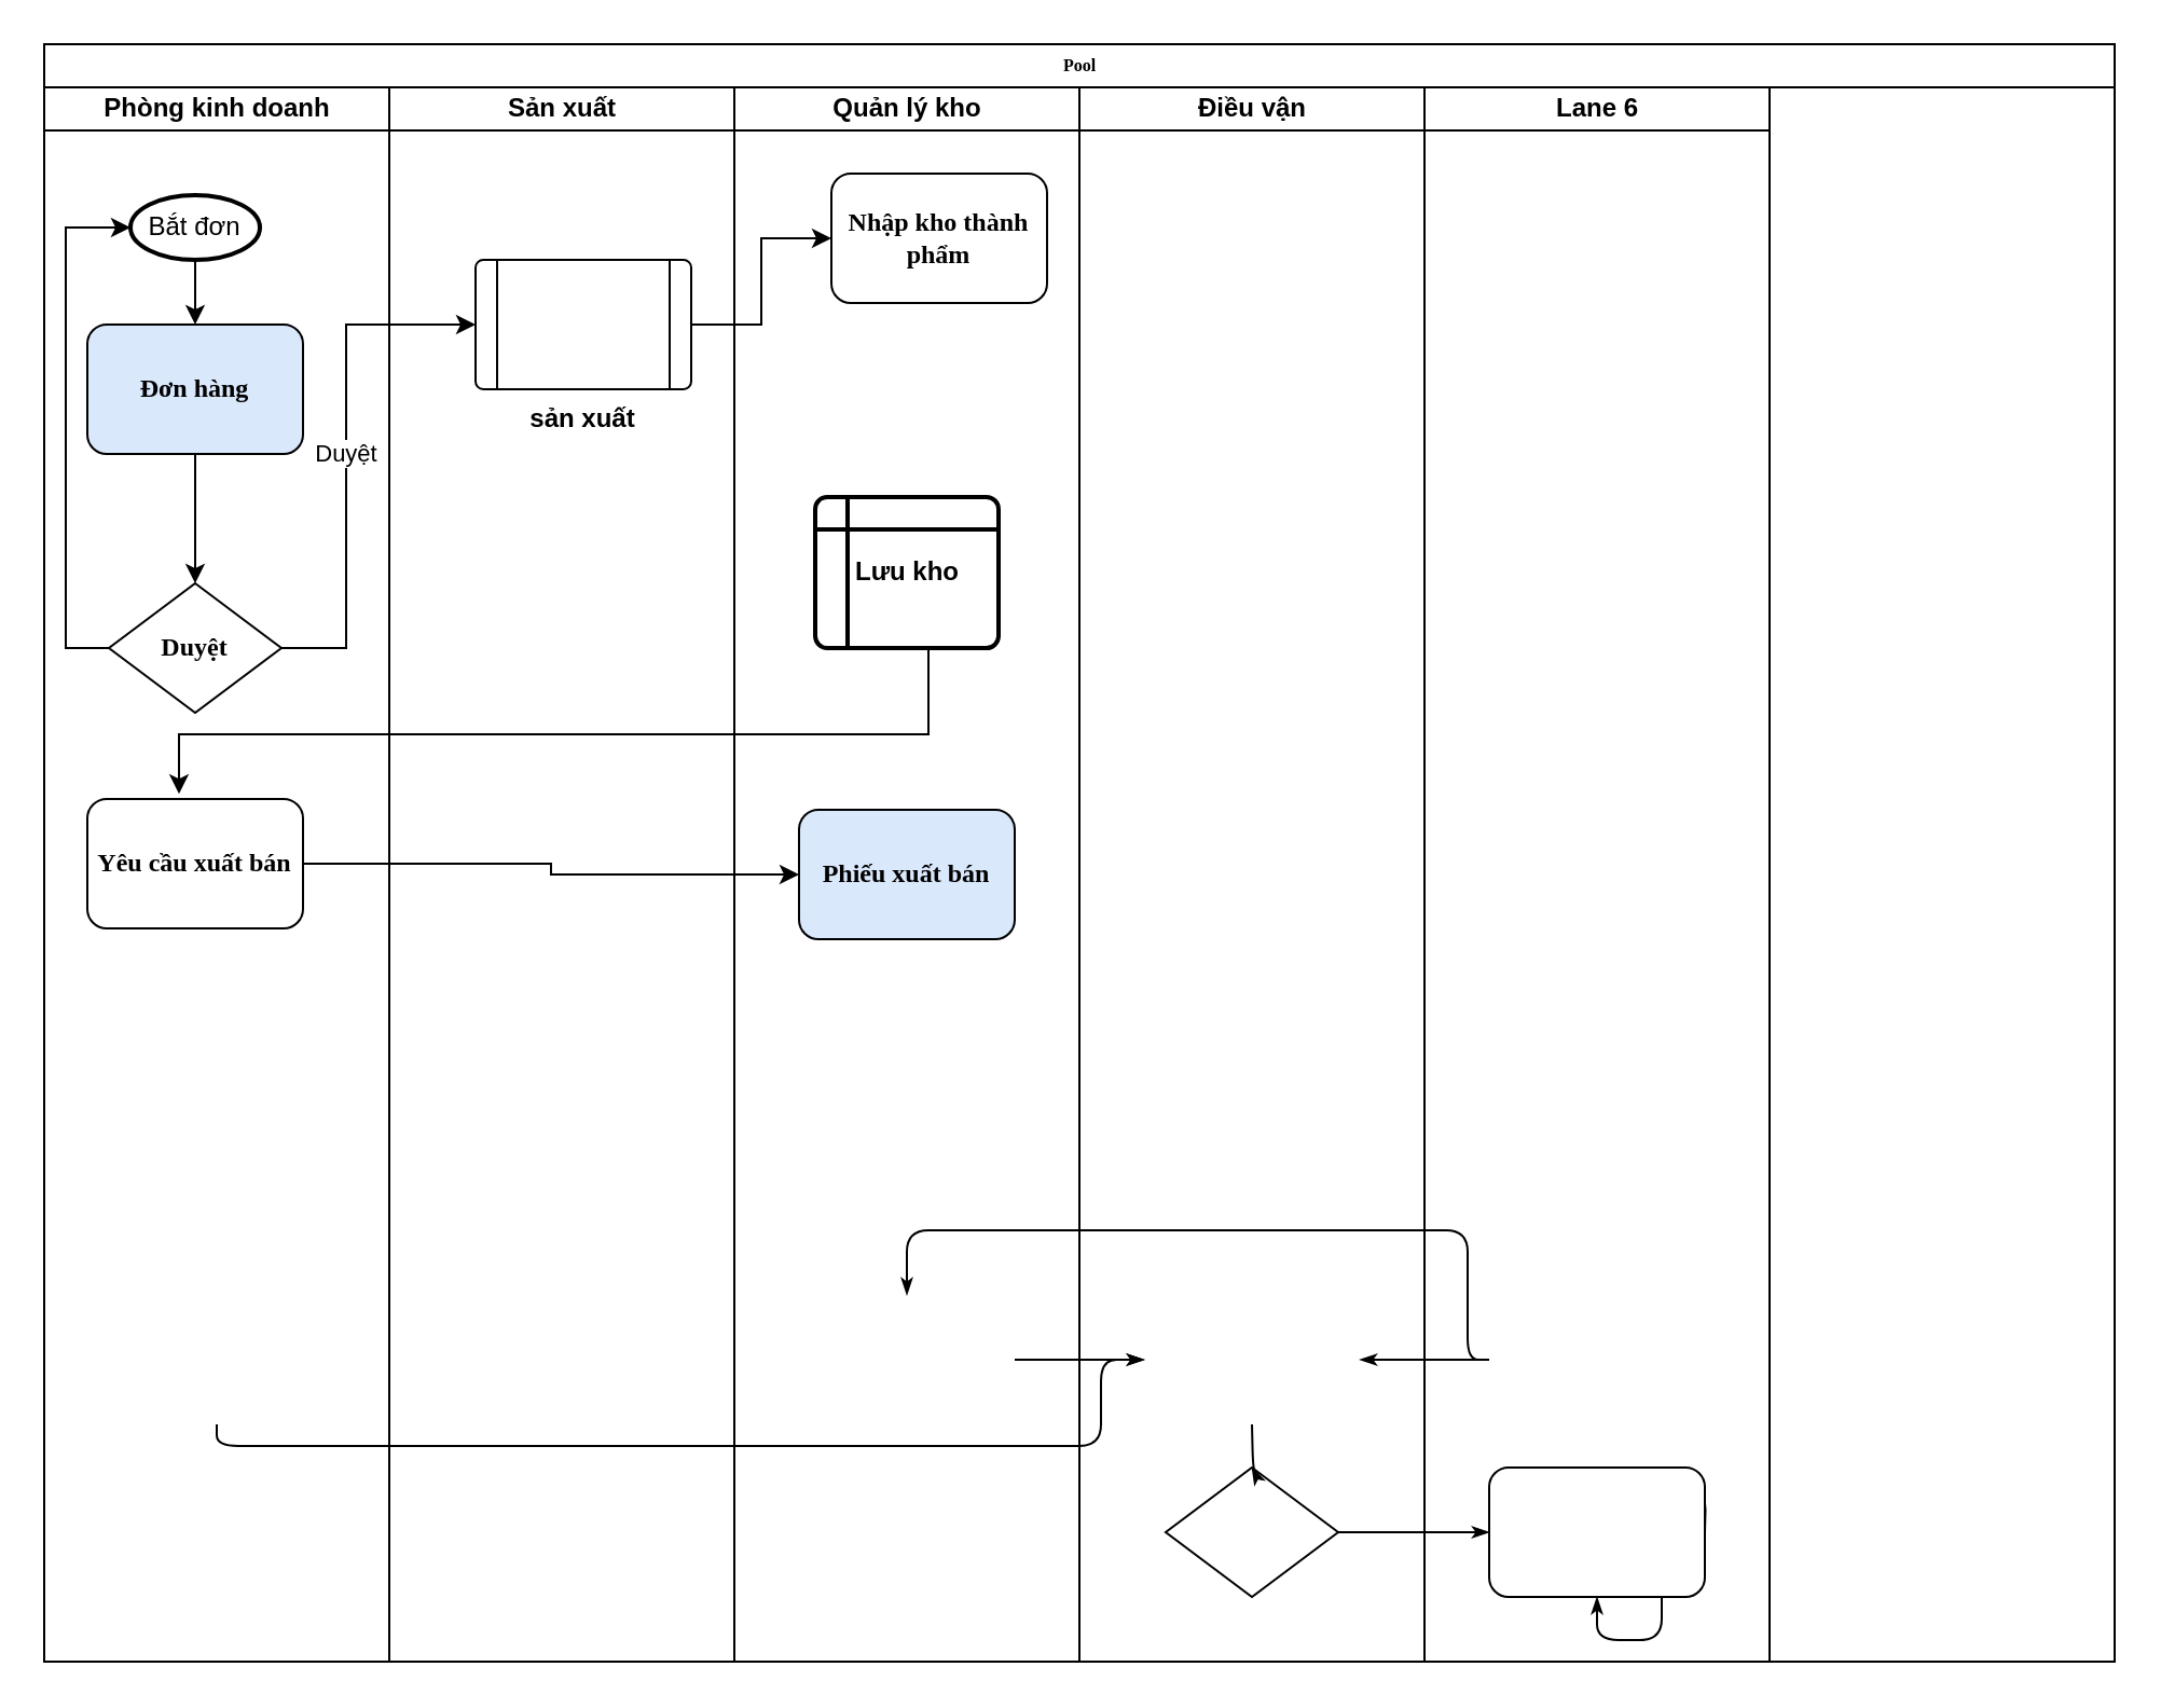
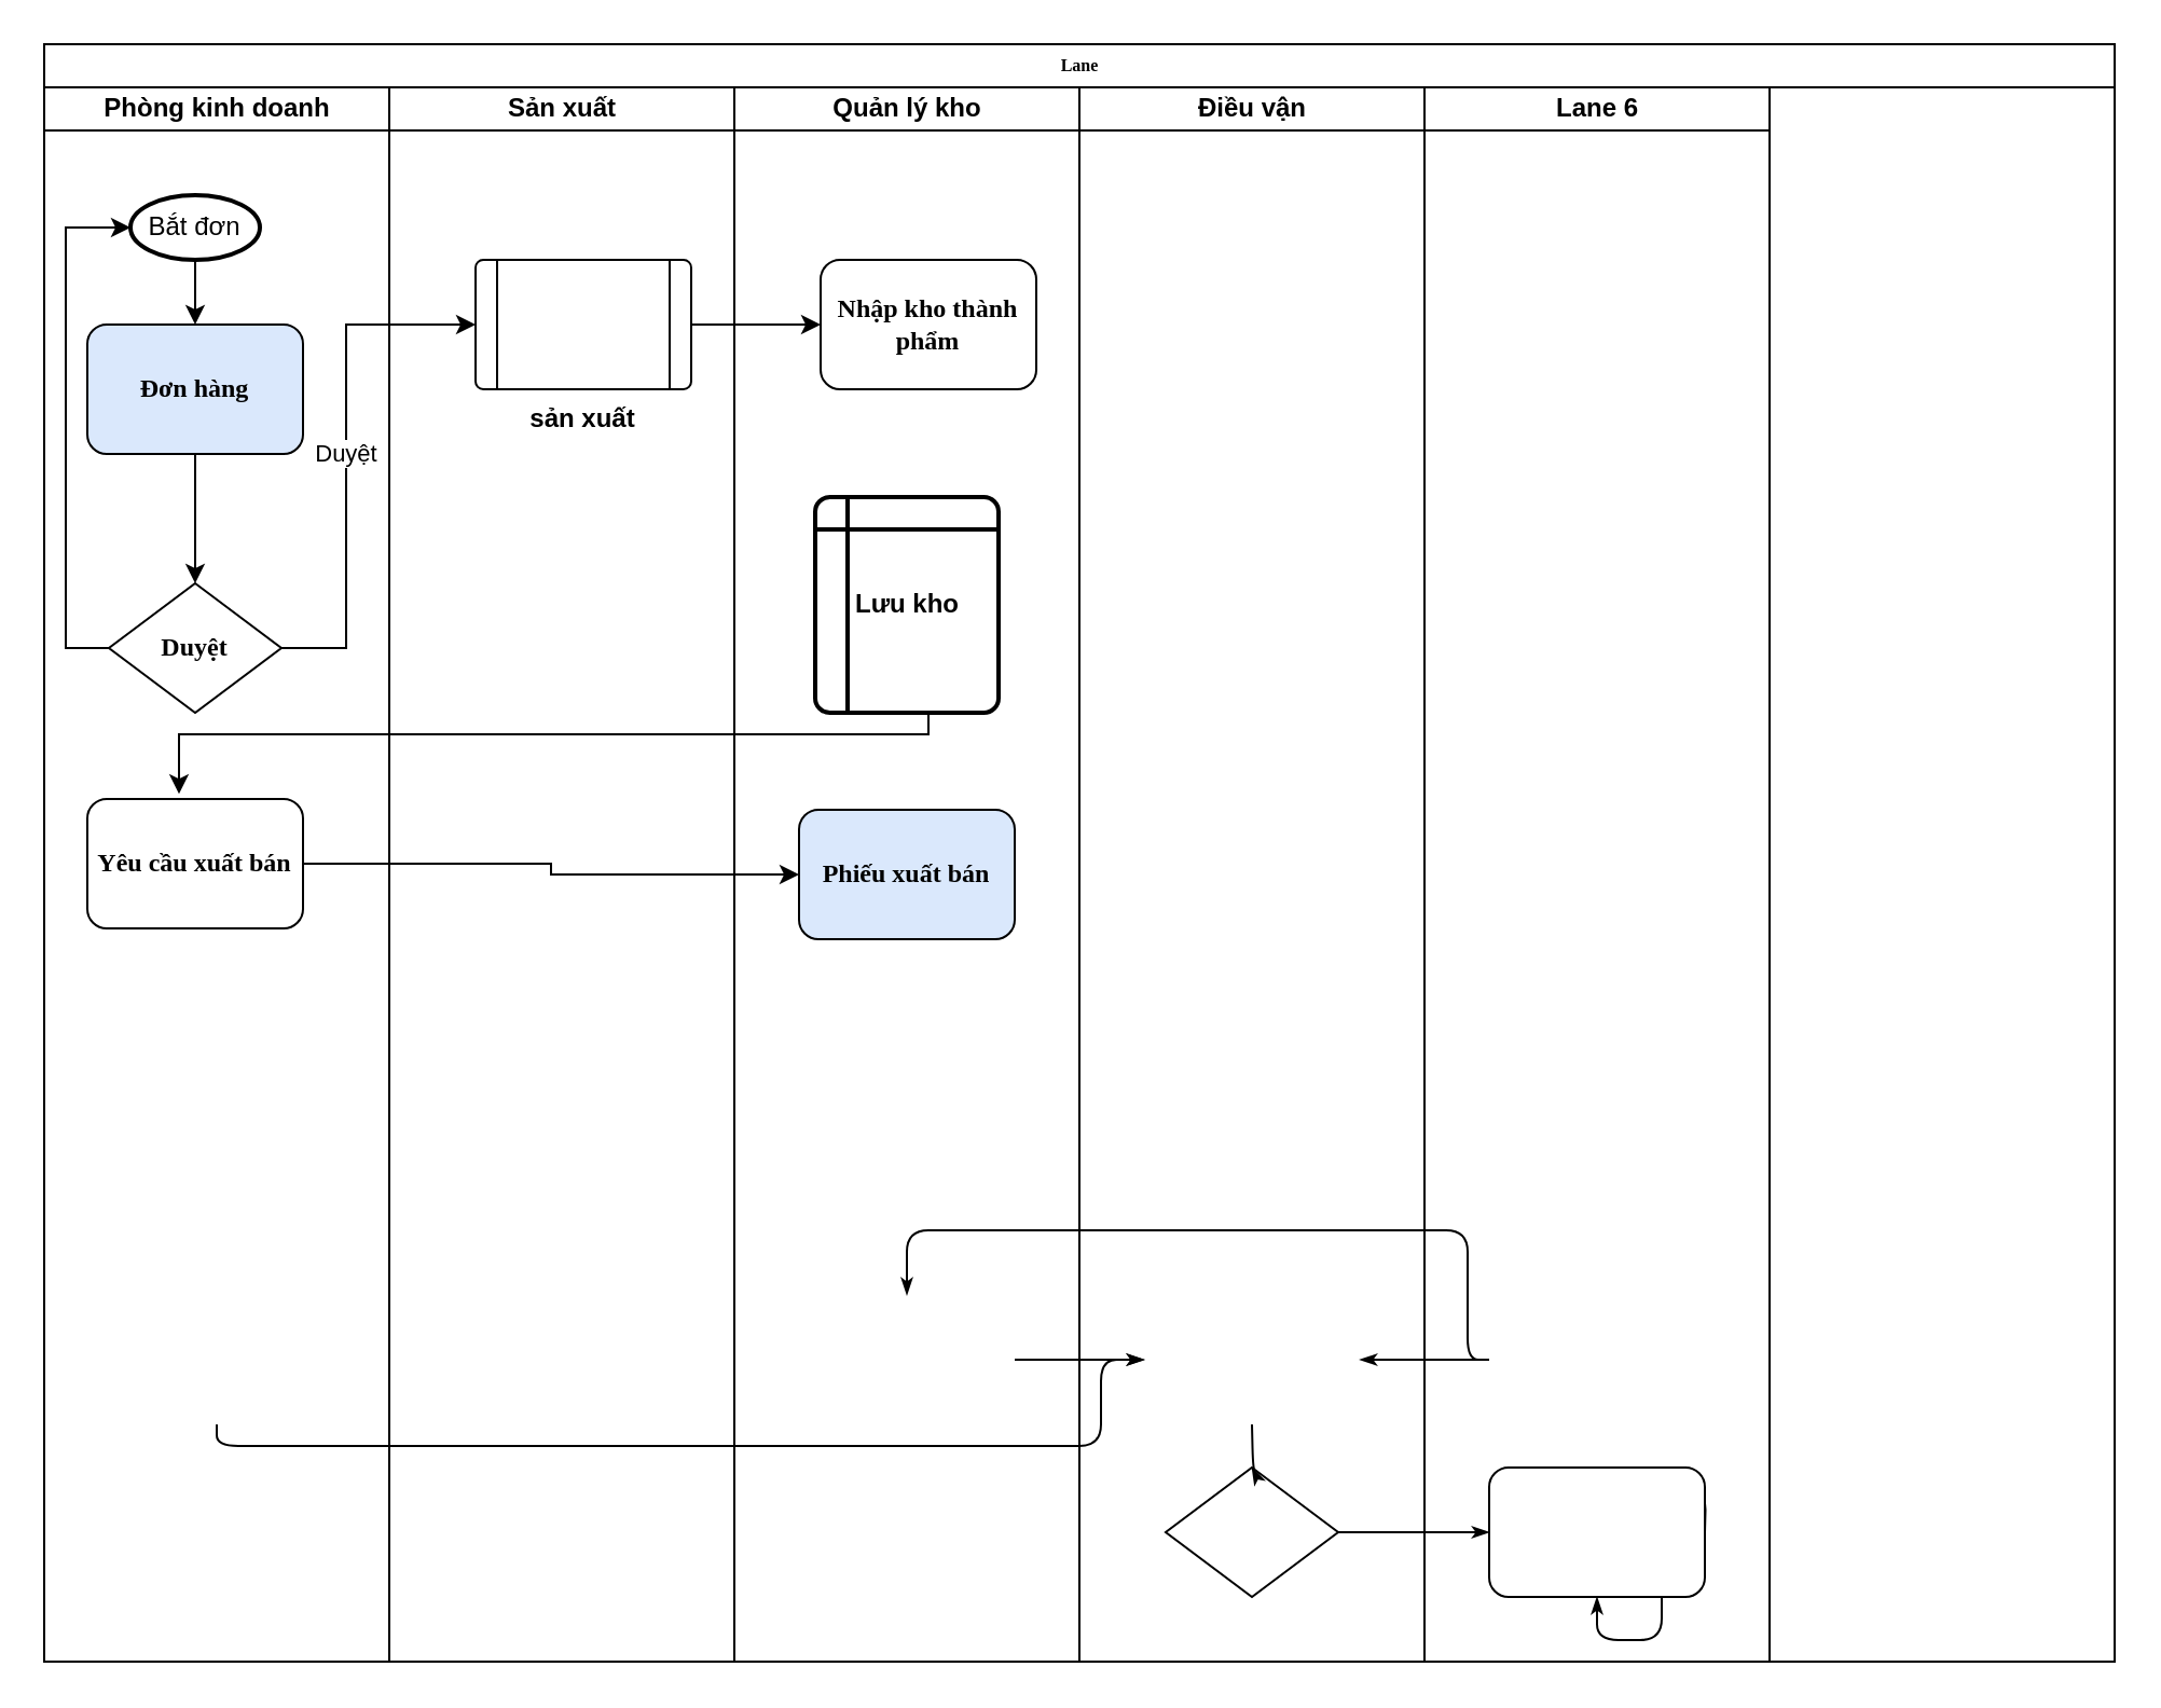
  <mxCell id="0" />
  <mxCell id="1" parent="0" />
- <mxCell id="2" value="Pool" style="swimlane;html=1;childLayout=stackLayout;startSize=20;rounded=0;shadow=0;labelBackgroundColor=none;strokeWidth=1;fontFamily=Verdana;fontSize=8;align=center;" parent="1" vertex="1"><mxGeometry x="20" y="20" width="960" height="750" as="geometry" /></mxCell>
+ <mxCell id="2" value="Lane" style="swimlane;html=1;childLayout=stackLayout;startSize=20;rounded=0;shadow=0;labelBackgroundColor=none;strokeWidth=1;fontFamily=Verdana;fontSize=8;align=center;" parent="1" vertex="1"><mxGeometry x="20" y="20" width="960" height="750" as="geometry" /></mxCell>
  <mxCell id="3" value="Phòng kinh doanh" style="swimlane;html=1;startSize=20;" parent="2" vertex="1"><mxGeometry y="20" width="160" height="730" as="geometry" /></mxCell>
  <mxCell id="4" style="edgeStyle=orthogonalEdgeStyle;rounded=0;orthogonalLoop=1;jettySize=auto;html=1;" edge="1" parent="3" source="5" target="9"><mxGeometry relative="1" as="geometry" /></mxCell>
  <mxCell id="5" value="&lt;font style=&quot;font-size: 12px;&quot;&gt;&lt;b&gt;Đơn hàng&lt;/b&gt;&lt;/font&gt;" style="rounded=1;whiteSpace=wrap;html=1;shadow=0;labelBackgroundColor=none;strokeWidth=1;fontFamily=Verdana;fontSize=8;align=center;fillColor=#dae8fc;" parent="3" vertex="1"><mxGeometry x="20" y="110" width="100" height="60" as="geometry" /></mxCell>
  <mxCell id="6" style="edgeStyle=orthogonalEdgeStyle;rounded=0;orthogonalLoop=1;jettySize=auto;html=1;" edge="1" parent="3" source="7" target="5"><mxGeometry relative="1" as="geometry" /></mxCell>
  <mxCell id="7" value="Bắt đơn" style="strokeWidth=2;html=1;shape=mxgraph.flowchart.start_1;whiteSpace=wrap;" vertex="1" parent="3"><mxGeometry x="40" y="50" width="60" height="30" as="geometry" /></mxCell>
  <mxCell id="8" style="edgeStyle=orthogonalEdgeStyle;rounded=0;orthogonalLoop=1;jettySize=auto;html=1;entryX=0;entryY=0.5;entryDx=0;entryDy=0;entryPerimeter=0;" edge="1" parent="3" source="9" target="7"><mxGeometry relative="1" as="geometry"><Array as="points"><mxPoint x="10" y="260" /><mxPoint x="10" y="65" /></Array></mxGeometry></mxCell>
  <mxCell id="9" value="&lt;font style=&quot;font-size: 12px;&quot;&gt;&lt;b&gt;Duyệt&lt;/b&gt;&lt;/font&gt;" style="rhombus;whiteSpace=wrap;html=1;rounded=0;shadow=0;labelBackgroundColor=none;strokeWidth=1;fontFamily=Verdana;fontSize=8;align=center;" parent="3" vertex="1"><mxGeometry x="30" y="230" width="80" height="60" as="geometry" /></mxCell>
  <mxCell id="10" value="&lt;font style=&quot;font-size: 12px;&quot;&gt;Yêu cầu xuất bán&lt;/font&gt;" style="rounded=1;whiteSpace=wrap;html=1;shadow=0;labelBackgroundColor=none;strokeWidth=1;fontFamily=Verdana;fontSize=8;align=center;fontStyle=1" parent="3" vertex="1"><mxGeometry x="20" y="330" width="100" height="60" as="geometry" /></mxCell>
  <mxCell id="11" style="edgeStyle=orthogonalEdgeStyle;rounded=1;html=1;labelBackgroundColor=none;startArrow=none;startFill=0;startSize=5;endArrow=classicThin;endFill=1;endSize=5;jettySize=auto;orthogonalLoop=1;strokeWidth=1;fontFamily=Verdana;fontSize=8" parent="2" source="24" edge="1"><mxGeometry relative="1" as="geometry"><mxPoint x="670" y="690" as="targetPoint" /></mxGeometry></mxCell>
  <mxCell id="12" style="edgeStyle=orthogonalEdgeStyle;rounded=1;html=1;labelBackgroundColor=none;startArrow=none;startFill=0;startSize=5;endArrow=classicThin;endFill=1;endSize=5;jettySize=auto;orthogonalLoop=1;strokeWidth=1;fontFamily=Verdana;fontSize=8" parent="2" target="27" edge="1"><mxGeometry relative="1" as="geometry"><mxPoint x="770" y="690" as="sourcePoint" /></mxGeometry></mxCell>
  <mxCell id="13" style="edgeStyle=orthogonalEdgeStyle;rounded=1;html=1;labelBackgroundColor=none;startArrow=none;startFill=0;startSize=5;endArrow=classicThin;endFill=1;endSize=5;jettySize=auto;orthogonalLoop=1;strokeWidth=1;fontFamily=Verdana;fontSize=8" parent="2" edge="1"><mxGeometry relative="1" as="geometry"><Array as="points"><mxPoint x="660" y="610" /><mxPoint x="660" y="550" /><mxPoint x="400" y="550" /></Array><mxPoint x="670" y="610" as="sourcePoint" /><mxPoint x="400.0" y="580" as="targetPoint" /></mxGeometry></mxCell>
  <mxCell id="14" style="edgeStyle=orthogonalEdgeStyle;rounded=1;html=1;labelBackgroundColor=none;startArrow=none;startFill=0;startSize=5;endArrow=classicThin;endFill=1;endSize=5;jettySize=auto;orthogonalLoop=1;strokeColor=#000000;strokeWidth=1;fontFamily=Verdana;fontSize=8;fontColor=#000000;" parent="2" edge="1"><mxGeometry relative="1" as="geometry"><mxPoint x="670" y="610" as="sourcePoint" /><mxPoint x="610" y="610" as="targetPoint" /></mxGeometry></mxCell>
  <mxCell id="15" style="edgeStyle=orthogonalEdgeStyle;rounded=1;html=1;labelBackgroundColor=none;startArrow=none;startFill=0;startSize=5;endArrow=classicThin;endFill=1;endSize=5;jettySize=auto;orthogonalLoop=1;strokeWidth=1;fontFamily=Verdana;fontSize=8" parent="2" edge="1"><mxGeometry relative="1" as="geometry"><Array as="points"><mxPoint x="80" y="650" /><mxPoint x="490" y="650" /><mxPoint x="490" y="610" /></Array><mxPoint x="80.0" y="640" as="sourcePoint" /><mxPoint x="510" y="610" as="targetPoint" /></mxGeometry></mxCell>
  <mxCell id="16" style="edgeStyle=orthogonalEdgeStyle;rounded=1;html=1;labelBackgroundColor=none;startArrow=none;startFill=0;startSize=5;endArrow=classicThin;endFill=1;endSize=5;jettySize=auto;orthogonalLoop=1;strokeWidth=1;fontFamily=Verdana;fontSize=8" parent="2" edge="1"><mxGeometry relative="1" as="geometry"><mxPoint x="450" y="610" as="sourcePoint" /><mxPoint x="510" y="610" as="targetPoint" /></mxGeometry></mxCell>
  <mxCell id="17" value="Sản xuất" style="swimlane;html=1;startSize=20;" parent="2" vertex="1"><mxGeometry x="160" y="20" width="160" height="730" as="geometry" /></mxCell>
  <mxCell id="18" value="&lt;font style=&quot;font-size: 12px;&quot;&gt;&lt;b&gt;sản xuất&lt;/b&gt;&lt;/font&gt;" style="verticalLabelPosition=bottom;verticalAlign=top;html=1;shape=process;whiteSpace=wrap;rounded=1;size=0.1;arcSize=6;" vertex="1" parent="17"><mxGeometry x="40" y="80" width="100" height="60" as="geometry" /></mxCell>
  <mxCell id="19" value="Quản lý kho" style="swimlane;html=1;startSize=20;" parent="2" vertex="1"><mxGeometry x="320" y="20" width="160" height="730" as="geometry" /></mxCell>
- <mxCell id="20" value="&lt;font style=&quot;font-size: 12px;&quot;&gt;&lt;b&gt;Nhập kho thành phẩm&lt;/b&gt;&lt;/font&gt;" style="rounded=1;whiteSpace=wrap;html=1;shadow=0;labelBackgroundColor=none;strokeWidth=1;fontFamily=Verdana;fontSize=8;align=center;" parent="19" vertex="1"><mxGeometry x="45" y="40" width="100" height="60" as="geometry" /></mxCell>
+ <mxCell id="20" value="&lt;font style=&quot;font-size: 12px;&quot;&gt;&lt;b&gt;Nhập kho thành phẩm&lt;/b&gt;&lt;/font&gt;" style="rounded=1;whiteSpace=wrap;html=1;shadow=0;labelBackgroundColor=none;strokeWidth=1;fontFamily=Verdana;fontSize=8;align=center;" parent="19" vertex="1"><mxGeometry x="40" y="80" width="100" height="60" as="geometry" /></mxCell>
  <mxCell id="21" value="&lt;b&gt;&lt;font style=&quot;font-size: 12px;&quot;&gt;Phiếu xuất bán&lt;/font&gt;&lt;/b&gt;" style="rounded=1;whiteSpace=wrap;html=1;shadow=0;labelBackgroundColor=none;strokeWidth=1;fontFamily=Verdana;fontSize=8;align=center;fillColor=#dae8fc;" parent="19" vertex="1"><mxGeometry x="30" y="335" width="100" height="60" as="geometry" /></mxCell>
- <mxCell id="22" value="Lưu kho" style="shape=internalStorage;whiteSpace=wrap;html=1;dx=15;dy=15;rounded=1;arcSize=8;strokeWidth=2;fontSize=12;fontStyle=1" vertex="1" parent="19"><mxGeometry x="37.5" y="190" width="85" height="70" as="geometry" /></mxCell>
+ <mxCell id="22" value="Lưu kho" style="shape=internalStorage;whiteSpace=wrap;html=1;dx=15;dy=15;rounded=1;arcSize=8;strokeWidth=2;fontSize=12;fontStyle=1" vertex="1" parent="19"><mxGeometry x="37.5" y="190" width="85" height="100" as="geometry" /></mxCell>
  <mxCell id="23" value="Điều vận" style="swimlane;html=1;startSize=20;" parent="2" vertex="1"><mxGeometry x="480" y="20" width="160" height="730" as="geometry" /></mxCell>
  <mxCell id="24" value="" style="rhombus;whiteSpace=wrap;html=1;rounded=0;shadow=0;labelBackgroundColor=none;strokeWidth=1;fontFamily=Verdana;fontSize=8;align=center;" parent="23" vertex="1"><mxGeometry x="40" y="640" width="80" height="60" as="geometry" /></mxCell>
  <mxCell id="25" style="edgeStyle=orthogonalEdgeStyle;rounded=1;html=1;labelBackgroundColor=none;startArrow=none;startFill=0;startSize=5;endArrow=classicThin;endFill=1;endSize=5;jettySize=auto;orthogonalLoop=1;strokeWidth=1;fontFamily=Verdana;fontSize=8" parent="23" target="24" edge="1"><mxGeometry relative="1" as="geometry"><mxPoint x="80.0" y="620" as="sourcePoint" /></mxGeometry></mxCell>
  <mxCell id="26" value="Lane 6" style="swimlane;html=1;startSize=20;" parent="2" vertex="1"><mxGeometry x="640" y="20" width="160" height="730" as="geometry" /></mxCell>
  <mxCell id="27" value="" style="rounded=1;whiteSpace=wrap;html=1;shadow=0;labelBackgroundColor=none;strokeWidth=1;fontFamily=Verdana;fontSize=8;align=center;" parent="26" vertex="1"><mxGeometry x="30" y="640" width="100" height="60" as="geometry" /></mxCell>
  <mxCell id="28" style="edgeStyle=orthogonalEdgeStyle;rounded=0;orthogonalLoop=1;jettySize=auto;html=1;entryX=0;entryY=0.5;entryDx=0;entryDy=0;" edge="1" parent="2" source="18" target="20"><mxGeometry relative="1" as="geometry" /></mxCell>
  <mxCell id="29" value="Duyệt" style="edgeStyle=orthogonalEdgeStyle;rounded=0;orthogonalLoop=1;jettySize=auto;html=1;entryX=0;entryY=0.5;entryDx=0;entryDy=0;" edge="1" parent="2" source="9" target="18"><mxGeometry relative="1" as="geometry"><Array as="points"><mxPoint x="140" y="280" /><mxPoint x="140" y="130" /></Array></mxGeometry></mxCell>
  <mxCell id="30" style="edgeStyle=orthogonalEdgeStyle;rounded=0;orthogonalLoop=1;jettySize=auto;html=1;fontSize=12;" edge="1" parent="2" source="10" target="21"><mxGeometry relative="1" as="geometry" /></mxCell>
  <mxCell id="31" style="edgeStyle=orthogonalEdgeStyle;rounded=0;orthogonalLoop=1;jettySize=auto;html=1;entryX=0.425;entryY=-0.04;entryDx=0;entryDy=0;entryPerimeter=0;fontSize=12;" edge="1" parent="2" source="22" target="10"><mxGeometry relative="1" as="geometry"><Array as="points"><mxPoint x="410" y="320" /><mxPoint x="62" y="320" /></Array></mxGeometry></mxCell>
